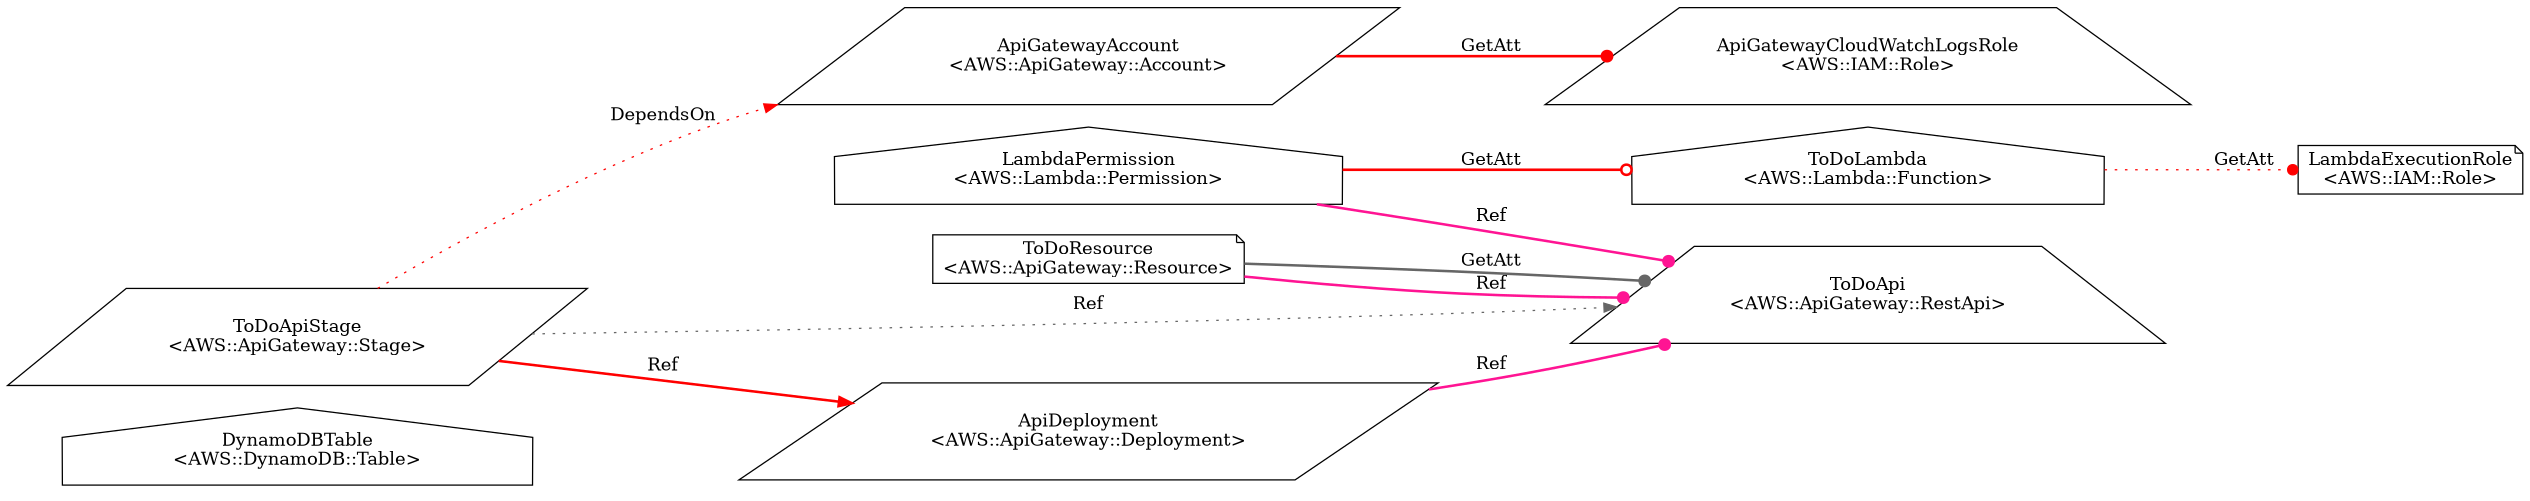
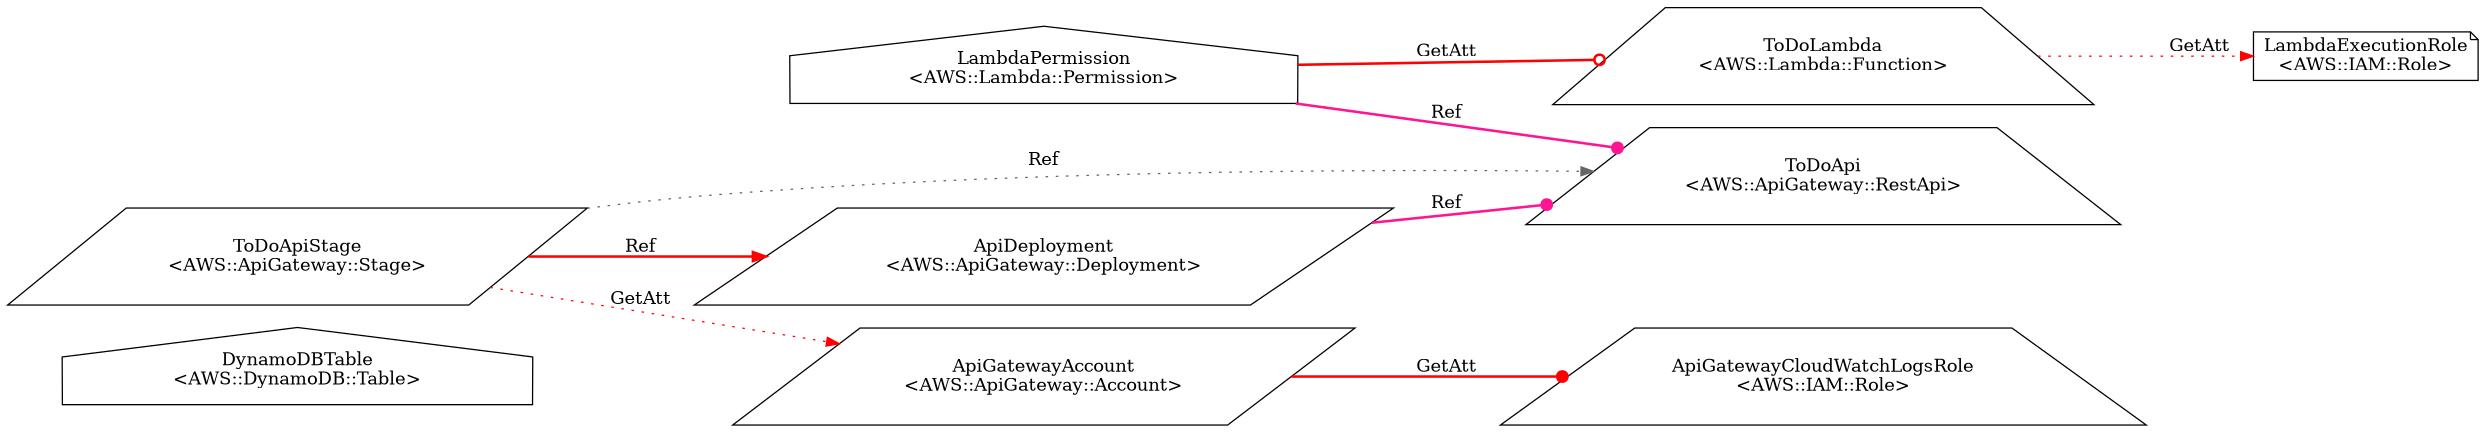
  digraph {
    rankdir=LR
    node [shape=house]
    edge [arrowhead=dot color=red style=bold]
    n1 [label="DynamoDBTable\n<AWS::DynamoDB::Table>"]
-   n2 [label="ToDoLambda\n<AWS::Lambda::Function>"]
+   n2 [label="ToDoLambda\n<AWS::Lambda::Function>" shape=trapezium]
    n3 [label="LambdaExecutionRole\n<AWS::IAM::Role>" shape=note]
    n4 [label="ToDoApi\n<AWS::ApiGateway::RestApi>" shape=trapezium]
    n5 [label="LambdaPermission\n<AWS::Lambda::Permission>"]
    n6 [label="ApiGatewayCloudWatchLogsRole\n<AWS::IAM::Role>" shape=trapezium]
    n7 [label="ApiGatewayAccount\n<AWS::ApiGateway::Account>" shape=parallelogram]
    n8 [label="ToDoApiStage\n<AWS::ApiGateway::Stage>" shape=parallelogram]
    n9 [label="ApiDeployment\n<AWS::ApiGateway::Deployment>" shape=parallelogram]
-   n10 [label="ToDoResource\n<AWS::ApiGateway::Resource>" shape=note]
-   n2 -> n3 [label=GetAtt style=dotted]
+   n2 -> n3 [arrowhead=normal label=GetAtt style=dotted]
    n5 -> n2 [arrowhead=odot label=GetAtt]
    n5 -> n4 [color=deeppink label=Ref]
    n7 -> n6 [label=GetAtt]
    n8 -> n4 [arrowhead=normal color=gray40 label=Ref style=dotted]
-   n8 -> n7 [arrowhead=normal label=DependsOn style=dotted]
+   n8 -> n7 [arrowhead=normal label=GetAtt style=dotted]
    n8 -> n9 [arrowhead=normal label=Ref]
    n9 -> n4 [color=deeppink label=Ref]
-   n10 -> n4 [color=deeppink label=Ref]
-   n10 -> n4 [color=gray40 label=GetAtt]
  }
